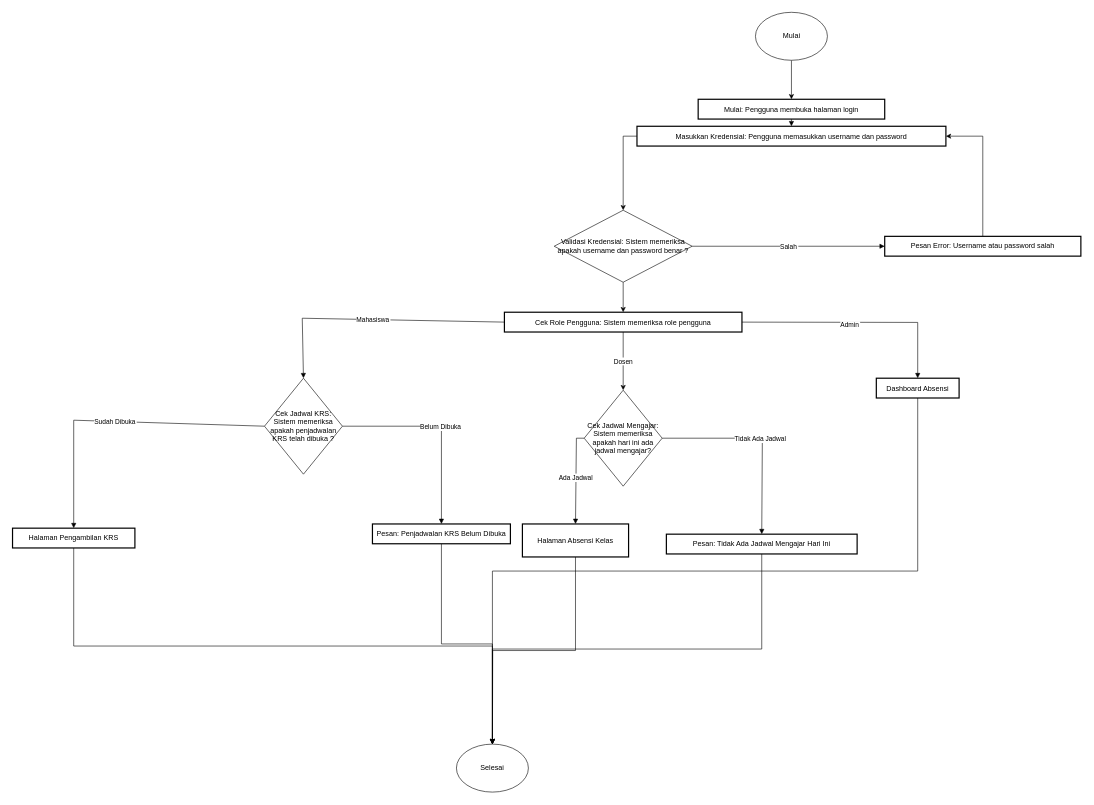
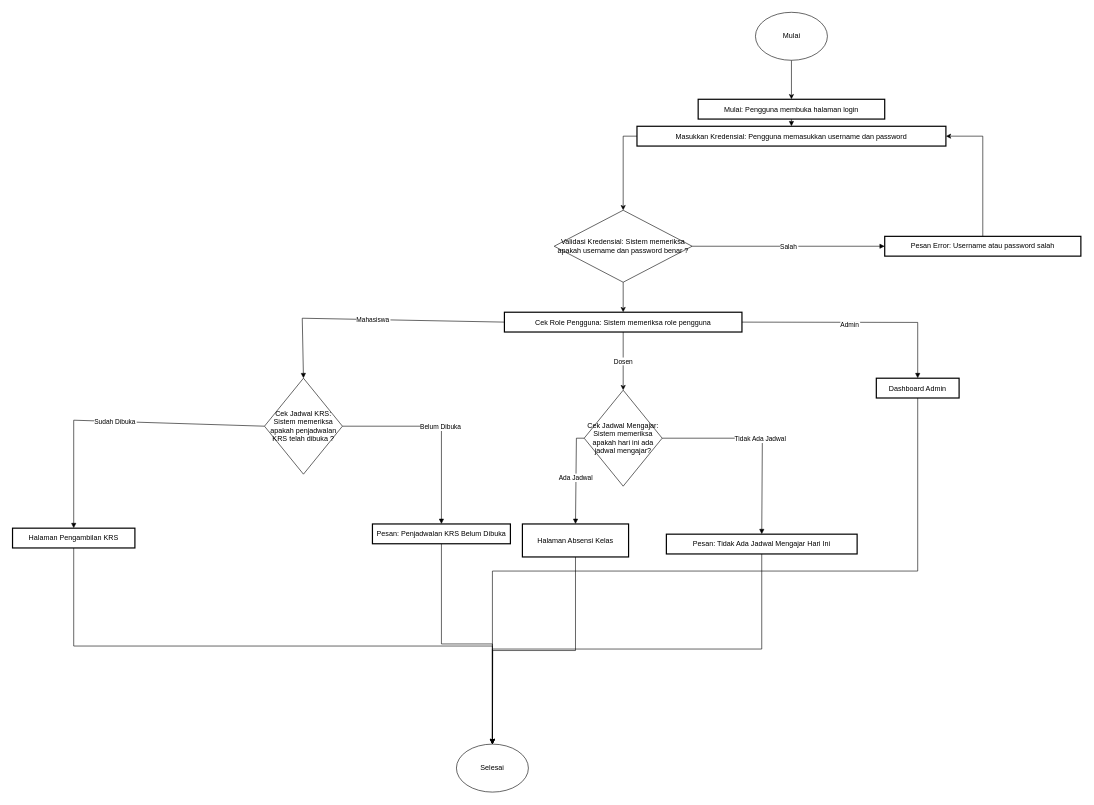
  <mxCell id="0" />
  <mxCell id="1" parent="0" />
  <mxCell id="2" value="Mulai: Pengguna membuka halaman login" style="whiteSpace=wrap;strokeWidth=2;" parent="1" vertex="1"><mxGeometry x="1163" y="165" width="311" height="33" as="geometry" /></mxCell>
  <mxCell id="3" style="edgeStyle=orthogonalEdgeStyle;rounded=0;orthogonalLoop=1;jettySize=auto;html=1;exitX=0;exitY=0.5;exitDx=0;exitDy=0;entryX=0.5;entryY=0;entryDx=0;entryDy=0;" parent="1" source="4" target="27" edge="1"><mxGeometry relative="1" as="geometry" /></mxCell>
  <mxCell id="4" value="Masukkan Kredensial: Pengguna memasukkan username dan password" style="whiteSpace=wrap;strokeWidth=2;" parent="1" vertex="1"><mxGeometry x="1061" y="210" width="515" height="33" as="geometry" /></mxCell>
  <mxCell id="5" value="Dosen" style="edgeStyle=orthogonalEdgeStyle;rounded=0;orthogonalLoop=1;jettySize=auto;html=1;exitX=0.5;exitY=1;exitDx=0;exitDy=0;" parent="1" source="6" target="30" edge="1"><mxGeometry relative="1" as="geometry" /></mxCell>
  <mxCell id="6" value="Cek Role Pengguna: Sistem memeriksa role pengguna" style="whiteSpace=wrap;strokeWidth=2;" parent="1" vertex="1"><mxGeometry x="840" y="520" width="396" height="33" as="geometry" /></mxCell>
  <mxCell id="7" style="edgeStyle=orthogonalEdgeStyle;rounded=0;orthogonalLoop=1;jettySize=auto;html=1;exitX=0.5;exitY=0;exitDx=0;exitDy=0;entryX=1;entryY=0.5;entryDx=0;entryDy=0;" parent="1" source="8" target="4" edge="1"><mxGeometry relative="1" as="geometry"><mxPoint x="1637.815" y="230" as="targetPoint" /></mxGeometry></mxCell>
  <mxCell id="8" value="Pesan Error: Username atau password salah" style="whiteSpace=wrap;strokeWidth=2;" parent="1" vertex="1"><mxGeometry x="1474" y="393.5" width="327" height="33" as="geometry" /></mxCell>
  <mxCell id="9" style="edgeStyle=orthogonalEdgeStyle;rounded=0;orthogonalLoop=1;jettySize=auto;html=1;exitX=0.5;exitY=1;exitDx=0;exitDy=0;entryX=0.5;entryY=0;entryDx=0;entryDy=0;" edge="1" parent="1" source="10" target="29"><mxGeometry relative="1" as="geometry" /></mxCell>
- <mxCell id="10" value="Dashboard Absensi" style="whiteSpace=wrap;strokeWidth=2;" parent="1" vertex="1"><mxGeometry x="1460" y="630" width="138" height="33" as="geometry" /></mxCell>
+ <mxCell id="10" value="Dashboard Admin" style="whiteSpace=wrap;strokeWidth=2;" parent="1" vertex="1"><mxGeometry x="1460" y="630" width="138" height="33" as="geometry" /></mxCell>
  <mxCell id="11" style="edgeStyle=orthogonalEdgeStyle;rounded=0;orthogonalLoop=1;jettySize=auto;html=1;exitX=0.5;exitY=1;exitDx=0;exitDy=0;" edge="1" parent="1" source="12" target="29"><mxGeometry relative="1" as="geometry" /></mxCell>
  <mxCell id="12" value="Halaman Pengambilan KRS" style="whiteSpace=wrap;strokeWidth=2;" parent="1" vertex="1"><mxGeometry x="20" y="880" width="204" height="33" as="geometry" /></mxCell>
  <mxCell id="13" style="edgeStyle=orthogonalEdgeStyle;rounded=0;orthogonalLoop=1;jettySize=auto;html=1;exitX=0.5;exitY=1;exitDx=0;exitDy=0;entryX=0.5;entryY=0;entryDx=0;entryDy=0;" edge="1" parent="1" source="14" target="29"><mxGeometry relative="1" as="geometry" /></mxCell>
  <mxCell id="14" value="Pesan: Penjadwalan KRS Belum Dibuka" style="whiteSpace=wrap;strokeWidth=2;" parent="1" vertex="1"><mxGeometry x="620" y="873" width="230" height="33" as="geometry" /></mxCell>
  <mxCell id="15" style="edgeStyle=orthogonalEdgeStyle;rounded=0;orthogonalLoop=1;jettySize=auto;html=1;exitX=0.5;exitY=1;exitDx=0;exitDy=0;" edge="1" parent="1" source="16"><mxGeometry relative="1" as="geometry"><mxPoint x="820" y="1240" as="targetPoint" /></mxGeometry></mxCell>
  <mxCell id="16" value="Halaman Absensi Kelas" style="whiteSpace=wrap;strokeWidth=2;" parent="1" vertex="1"><mxGeometry x="870" y="873" width="177" height="55" as="geometry" /></mxCell>
  <mxCell id="17" value="" style="curved=1;startArrow=none;endArrow=block;exitX=0.5;exitY=1.01;entryX=0.5;entryY=0.01;rounded=0;" parent="1" source="2" target="4" edge="1"><mxGeometry relative="1" as="geometry"><Array as="points" /></mxGeometry></mxCell>
  <mxCell id="18" value="Salah" style="curved=0;startArrow=none;endArrow=block;entryX=0;entryY=0.5;rounded=0;entryDx=0;entryDy=0;exitX=1;exitY=0.5;exitDx=0;exitDy=0;" parent="1" source="27" target="8" edge="1"><mxGeometry relative="1" as="geometry"><Array as="points" /><mxPoint x="1220" y="430" as="sourcePoint" /></mxGeometry></mxCell>
  <mxCell id="19" value="Mahasiswa" style="curved=0;startArrow=none;endArrow=block;exitX=0;exitY=0.5;entryX=0.5;entryY=0;rounded=0;exitDx=0;exitDy=0;entryDx=0;entryDy=0;" parent="1" source="6" target="33" edge="1"><mxGeometry relative="1" as="geometry"><Array as="points"><mxPoint x="503" y="530" /></Array><mxPoint x="502.5" y="670" as="targetPoint" /></mxGeometry></mxCell>
  <mxCell id="20" value="Admin" style="curved=0;startArrow=none;endArrow=block;exitX=1;exitY=0.5;entryX=0.5;entryY=0.01;rounded=0;exitDx=0;exitDy=0;" parent="1" source="6" target="10" edge="1"><mxGeometry x="-0.067" y="-4" relative="1" as="geometry"><Array as="points"><mxPoint x="1529" y="537" /></Array><mxPoint as="offset" /></mxGeometry></mxCell>
  <mxCell id="21" value="Sudah Dibuka" style="curved=0;startArrow=none;endArrow=block;exitX=0;exitY=0.5;entryX=0.5;entryY=0.01;rounded=0;exitDx=0;exitDy=0;" parent="1" source="33" target="12" edge="1"><mxGeometry relative="1" as="geometry"><Array as="points"><mxPoint x="122" y="700" /></Array><mxPoint x="230" y="686.5" as="sourcePoint" /></mxGeometry></mxCell>
  <mxCell id="22" value="Belum Dibuka" style="curved=0;startArrow=none;endArrow=block;exitX=1;exitY=0.5;entryX=0.5;entryY=0;rounded=0;exitDx=0;exitDy=0;entryDx=0;entryDy=0;" parent="1" source="33" target="14" edge="1"><mxGeometry relative="1" as="geometry"><Array as="points"><mxPoint x="735" y="710" /></Array><mxPoint x="775" y="678.25" as="sourcePoint" /></mxGeometry></mxCell>
  <mxCell id="23" value="Ada Jadwal" style="curved=0;startArrow=none;endArrow=block;entryX=0.5;entryY=0.01;rounded=0;exitX=0;exitY=0.5;exitDx=0;exitDy=0;" parent="1" source="30" target="16" edge="1"><mxGeometry relative="1" as="geometry"><Array as="points"><mxPoint x="960" y="730" /></Array><mxPoint x="1062.74" y="553" as="sourcePoint" /></mxGeometry></mxCell>
  <mxCell id="24" value="Tidak Ada Jadwal" style="curved=0;startArrow=none;endArrow=block;exitX=1;exitY=0.5;entryX=0.5;entryY=0.01;rounded=0;exitDx=0;exitDy=0;" parent="1" source="30" target="32" edge="1"><mxGeometry relative="1" as="geometry"><Array as="points"><mxPoint x="1270" y="730" /></Array><mxPoint x="1162.26" y="553" as="sourcePoint" /></mxGeometry></mxCell>
  <mxCell id="25" style="edgeStyle=orthogonalEdgeStyle;rounded=0;orthogonalLoop=1;jettySize=auto;html=1;exitX=0.5;exitY=1;exitDx=0;exitDy=0;entryX=0.5;entryY=0;entryDx=0;entryDy=0;" parent="1" source="28" target="2" edge="1"><mxGeometry relative="1" as="geometry" /></mxCell>
  <mxCell id="26" style="edgeStyle=orthogonalEdgeStyle;rounded=0;orthogonalLoop=1;jettySize=auto;html=1;exitX=0.5;exitY=1;exitDx=0;exitDy=0;entryX=0.5;entryY=0;entryDx=0;entryDy=0;" parent="1" source="27" target="6" edge="1"><mxGeometry relative="1" as="geometry" /></mxCell>
  <mxCell id="27" value="Validasi Kredensial: Sistem memeriksa apakah username dan password benar ?" style="rhombus;whiteSpace=wrap;html=1;" parent="1" vertex="1"><mxGeometry x="923" y="350" width="230" height="120" as="geometry" /></mxCell>
  <mxCell id="28" value="Mulai" style="ellipse;whiteSpace=wrap;html=1;" parent="1" vertex="1"><mxGeometry x="1258.5" y="20" width="120" height="80" as="geometry" /></mxCell>
  <mxCell id="29" value="Selesai" style="ellipse;whiteSpace=wrap;html=1;" parent="1" vertex="1"><mxGeometry x="760" y="1240" width="120" height="80" as="geometry" /></mxCell>
  <mxCell id="30" value="Cek Jadwal Mengajar: Sistem memeriksa apakah hari ini ada jadwal mengajar?" style="rhombus;whiteSpace=wrap;html=1;" parent="1" vertex="1"><mxGeometry x="973" y="650" width="130" height="160" as="geometry" /></mxCell>
  <mxCell id="31" style="edgeStyle=orthogonalEdgeStyle;rounded=0;orthogonalLoop=1;jettySize=auto;html=1;exitX=0.5;exitY=1;exitDx=0;exitDy=0;entryX=0.5;entryY=0;entryDx=0;entryDy=0;" edge="1" parent="1" source="32" target="29"><mxGeometry relative="1" as="geometry" /></mxCell>
  <mxCell id="32" value="Pesan: Tidak Ada Jadwal Mengajar Hari Ini" style="whiteSpace=wrap;strokeWidth=2;" parent="1" vertex="1"><mxGeometry x="1110" y="890" width="318" height="33" as="geometry" /></mxCell>
  <mxCell id="33" value="Cek Jadwal KRS: Sistem memeriksa apakah penjadwalan KRS telah dibuka ?" style="rhombus;whiteSpace=wrap;html=1;" vertex="1" parent="1"><mxGeometry x="440" y="630" width="130" height="160" as="geometry" /></mxCell>
